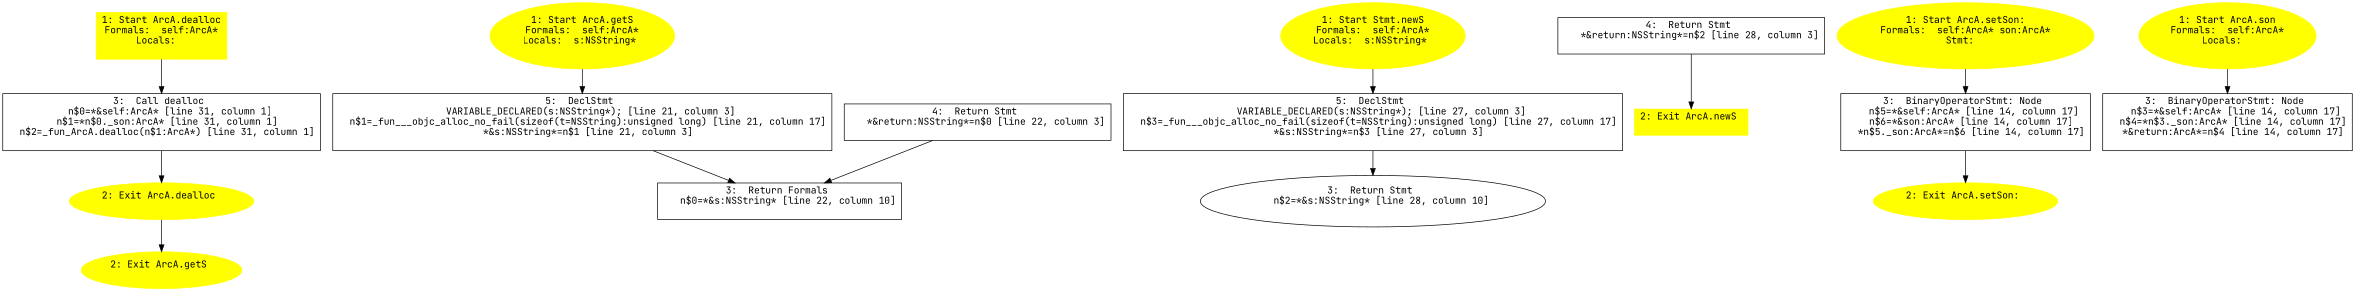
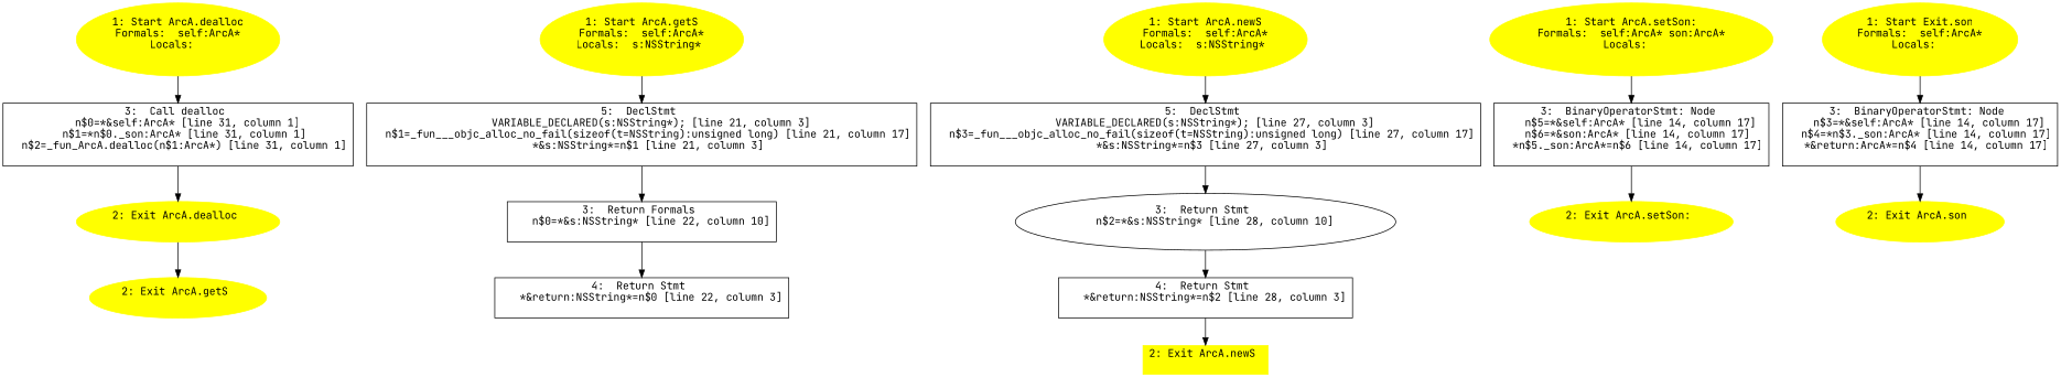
  digraph {
    fontname="JetBrains Mono"
    node [color=yellow fontname="JetBrains Mono" style=filled]
    edge [fontname="JetBrains Mono"]
-   n1 [label="1: Start ArcA.dealloc\nFormals:  self:ArcA*\nLocals:  \n  " shape=box]
+   n1 [label="1: Start ArcA.dealloc\nFormals:  self:ArcA*\nLocals:  \n  "]
    n2 [label="3:  Call dealloc \n   n$0=*&self:ArcA* [line 31, column 1]\n  n$1=*n$0._son:ArcA* [line 31, column 1]\n  n$2=_fun_ArcA.dealloc(n$1:ArcA*) [line 31, column 1]\n " shape=box color="" style=""]
    n3 [label="2: Exit ArcA.dealloc \n  "]
    n4 [label="2: Exit ArcA.getS \n  "]
    n5 [label="1: Start ArcA.getS\nFormals:  self:ArcA*\nLocals:  s:NSString* \n  "]
    n6 [label="5:  DeclStmt \n   VARIABLE_DECLARED(s:NSString*); [line 21, column 3]\n  n$1=_fun___objc_alloc_no_fail(sizeof(t=NSString):unsigned long) [line 21, column 17]\n  *&s:NSString*=n$1 [line 21, column 3]\n " shape=box color="" style=""]
    n7 [label="3:  Return Formals \n   n$0=*&s:NSString* [line 22, column 10]\n " shape=box color="" style=""]
    n8 [label="4:  Return Stmt \n   *&return:NSString*=n$0 [line 22, column 3]\n " shape=box color="" style=""]
-   n9 [label="1: Start Stmt.newS\nFormals:  self:ArcA*\nLocals:  s:NSString* \n  "]
+   n9 [label="1: Start ArcA.newS\nFormals:  self:ArcA*\nLocals:  s:NSString* \n  "]
    n10 [label="5:  DeclStmt \n   VARIABLE_DECLARED(s:NSString*); [line 27, column 3]\n  n$3=_fun___objc_alloc_no_fail(sizeof(t=NSString):unsigned long) [line 27, column 17]\n  *&s:NSString*=n$3 [line 27, column 3]\n " shape=box color="" style=""]
    n11 [label="3:  Return Stmt \n   n$2=*&s:NSString* [line 28, column 10]\n " shape=ellipse color="" style=""]
    n12 [label="4:  Return Stmt \n   *&return:NSString*=n$2 [line 28, column 3]\n " shape=box color="" style=""]
    n13 [label="2: Exit ArcA.newS \n  " shape=box]
-   n14 [label="1: Start ArcA.setSon:\nFormals:  self:ArcA* son:ArcA*\nStmt:  \n  "]
+   n14 [label="1: Start ArcA.setSon:\nFormals:  self:ArcA* son:ArcA*\nLocals:  \n  "]
    n15 [label="3:  BinaryOperatorStmt: Node \n   n$5=*&self:ArcA* [line 14, column 17]\n  n$6=*&son:ArcA* [line 14, column 17]\n  *n$5._son:ArcA*=n$6 [line 14, column 17]\n " shape=box color="" style=""]
    n16 [label="2: Exit ArcA.setSon: \n  "]
-   n17 [label="1: Start ArcA.son\nFormals:  self:ArcA*\nLocals:  \n  "]
+   n17 [label="1: Start Exit.son\nFormals:  self:ArcA*\nLocals:  \n  "]
    n18 [label="3:  BinaryOperatorStmt: Node \n   n$3=*&self:ArcA* [line 14, column 17]\n  n$4=*n$3._son:ArcA* [line 14, column 17]\n  *&return:ArcA*=n$4 [line 14, column 17]\n " shape=box color="" style=""]
+   n19 [label="2: Exit ArcA.son \n  "]
    n1 -> n2
    n2 -> n3
    n3 -> n4
    n5 -> n6
    n6 -> n7
-   n8 -> n7
+   n7 -> n8
    n9 -> n10
    n10 -> n11
+   n11 -> n12
    n12 -> n13
    n14 -> n15
    n15 -> n16
    n17 -> n18
+   n18 -> n19
  }
